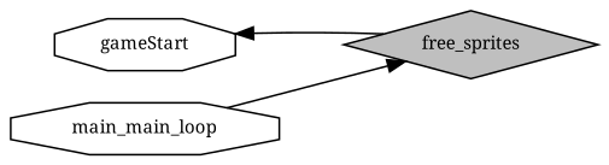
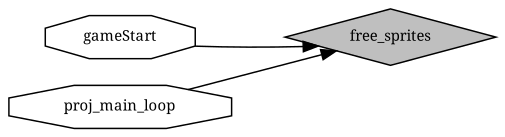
  digraph {
    fontname="Noto Serif"
    rankdir=RL
    node [color=black fillcolor=white fontname="Noto Serif" fontsize=10 shape=octagon style=filled]
    edge [color=black dir=back fontname="Noto Serif" fontsize=10 labelfontname=Helvetica labelfontsize=10 style=solid]
    n1 [fillcolor=grey75 fontcolor=black height=0.2 label=free_sprites shape=diamond width=0.4]
    n2 [height=0.2 label=gameStart width=0.4]
-   n3 [height=0.2 label=main_main_loop width=0.4]
-   n2 -> n1
+   n3 [height=0.2 label=proj_main_loop width=0.4]
+   n1 -> n2
    n1 -> n3
  }
